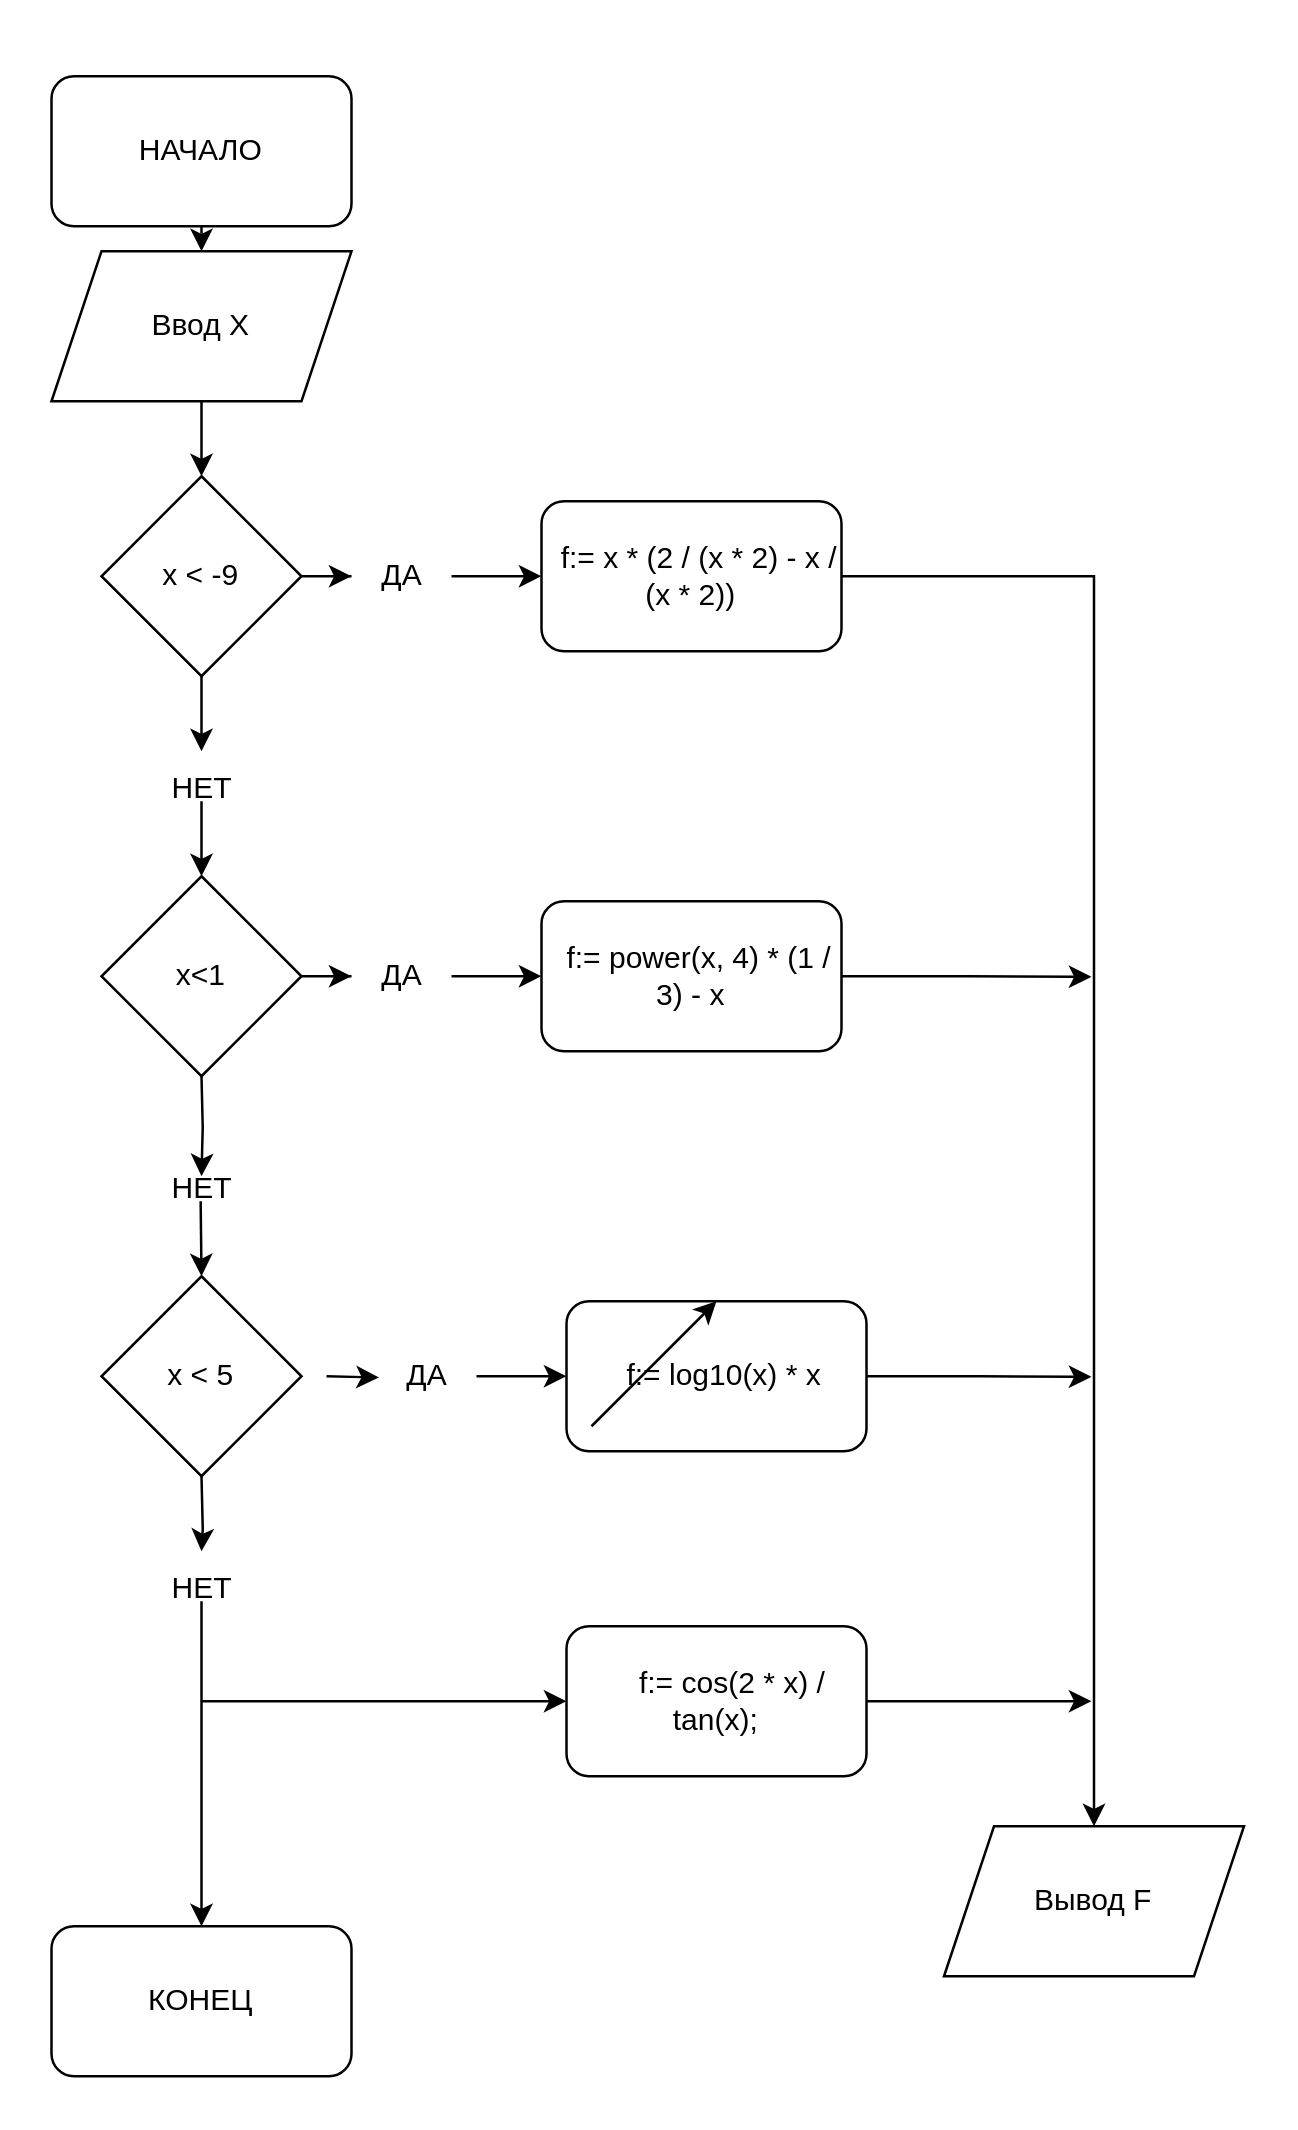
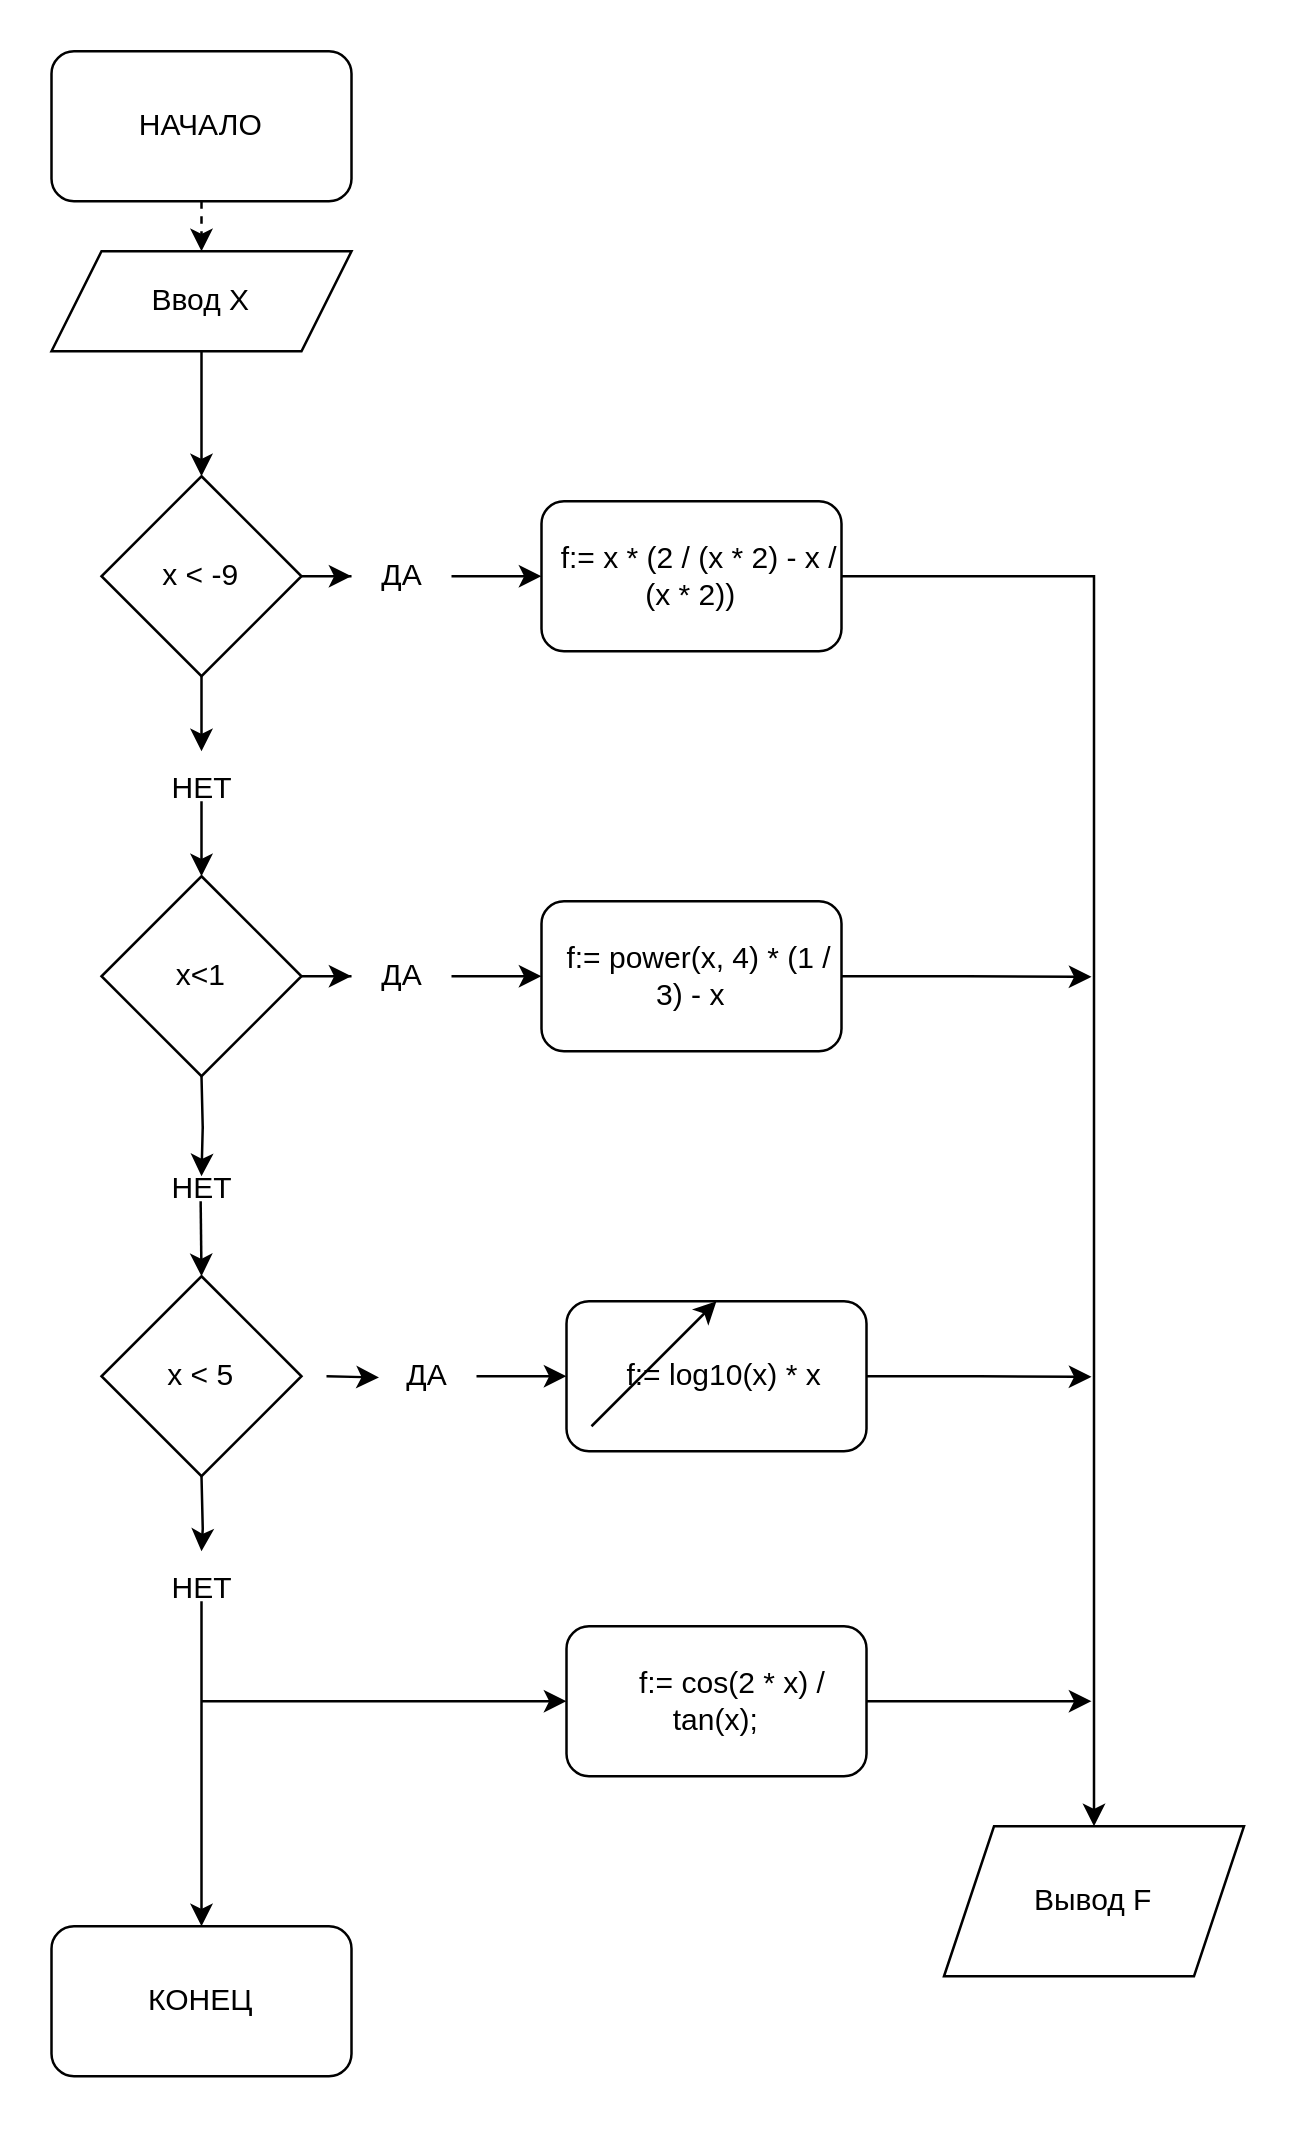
  <mxCell id="0" />
  <mxCell id="1" parent="0" />
  <mxCell id="2" style="edgeStyle=orthogonalEdgeStyle;rounded=0;orthogonalLoop=1;jettySize=auto;html=1;exitX=0.5;exitY=1;exitDx=0;exitDy=0;entryX=0.5;entryY=0;entryDx=0;entryDy=0;dashed=1;" parent="1" source="3" target="5" edge="1"><mxGeometry relative="1" as="geometry" /></mxCell>
- <mxCell id="3" value="НАЧАЛО" style="rounded=1;whiteSpace=wrap;html=1;" parent="1" vertex="1"><mxGeometry x="20" y="30" width="120" height="60" as="geometry" /></mxCell>
+ <mxCell id="3" value="НАЧАЛО" style="rounded=1;whiteSpace=wrap;html=1;" parent="1" vertex="1"><mxGeometry x="20" y="20" width="120" height="60" as="geometry" /></mxCell>
  <mxCell id="4" style="edgeStyle=orthogonalEdgeStyle;rounded=0;orthogonalLoop=1;jettySize=auto;html=1;exitX=0.5;exitY=1;exitDx=0;exitDy=0;entryX=0.5;entryY=0;entryDx=0;entryDy=0;" parent="1" source="5" target="8" edge="1"><mxGeometry relative="1" as="geometry" /></mxCell>
- <mxCell id="5" value="Ввод X" style="shape=parallelogram;perimeter=parallelogramPerimeter;whiteSpace=wrap;html=1;fixedSize=1;" parent="1" vertex="1"><mxGeometry x="20" y="100" width="120" height="60" as="geometry" /></mxCell>
+ <mxCell id="5" value="Ввод X" style="shape=parallelogram;perimeter=parallelogramPerimeter;whiteSpace=wrap;html=1;fixedSize=1;" parent="1" vertex="1"><mxGeometry x="20" y="100" width="120" height="40" as="geometry" /></mxCell>
  <mxCell id="6" style="edgeStyle=orthogonalEdgeStyle;rounded=0;orthogonalLoop=1;jettySize=auto;html=1;exitX=1;exitY=0.5;exitDx=0;exitDy=0;" parent="1" source="8" target="10" edge="1"><mxGeometry relative="1" as="geometry" /></mxCell>
  <mxCell id="7" style="edgeStyle=orthogonalEdgeStyle;rounded=0;orthogonalLoop=1;jettySize=auto;html=1;exitX=0.5;exitY=1;exitDx=0;exitDy=0;" parent="1" source="8" target="13" edge="1"><mxGeometry relative="1" as="geometry" /></mxCell>
  <mxCell id="8" value="x &amp;lt; -9" style="rhombus;whiteSpace=wrap;html=1;" parent="1" vertex="1"><mxGeometry x="40" y="190" width="80" height="80" as="geometry" /></mxCell>
  <mxCell id="9" style="edgeStyle=orthogonalEdgeStyle;rounded=0;orthogonalLoop=1;jettySize=auto;html=1;entryX=0;entryY=0.5;entryDx=0;entryDy=0;" parent="1" source="10" target="12" edge="1"><mxGeometry relative="1" as="geometry" /></mxCell>
  <mxCell id="10" value="ДА" style="text;html=1;align=center;verticalAlign=middle;resizable=0;points=[];autosize=1;strokeColor=none;fillColor=none;" parent="1" vertex="1"><mxGeometry x="140" y="215" width="40" height="30" as="geometry" /></mxCell>
  <mxCell id="11" style="edgeStyle=orthogonalEdgeStyle;rounded=0;orthogonalLoop=1;jettySize=auto;html=1;exitX=1;exitY=0.5;exitDx=0;exitDy=0;entryX=0.5;entryY=0;entryDx=0;entryDy=0;" parent="1" source="12" edge="1" target="34"><mxGeometry relative="1" as="geometry"><mxPoint x="436" y="780" as="targetPoint" /></mxGeometry></mxCell>
  <mxCell id="12" value="&amp;nbsp; f:= x * (2 / (x * 2) - x / (x * 2))" style="rounded=1;whiteSpace=wrap;html=1;" parent="1" vertex="1"><mxGeometry x="216" y="200" width="120" height="60" as="geometry" /></mxCell>
  <mxCell id="13" value="НЕТ&lt;br&gt;" style="text;html=1;align=center;verticalAlign=middle;resizable=0;points=[];autosize=1;strokeColor=none;fillColor=none;" parent="1" vertex="1"><mxGeometry x="55" y="300" width="50" height="30" as="geometry" /></mxCell>
  <mxCell id="14" style="edgeStyle=orthogonalEdgeStyle;rounded=0;orthogonalLoop=1;jettySize=auto;html=1;exitX=1;exitY=0.5;exitDx=0;exitDy=0;" parent="1" source="15" target="18" edge="1"><mxGeometry relative="1" as="geometry" /></mxCell>
  <mxCell id="15" value="x&amp;lt;1" style="rhombus;whiteSpace=wrap;html=1;" parent="1" vertex="1"><mxGeometry x="40" y="350" width="80" height="80" as="geometry" /></mxCell>
  <mxCell id="16" value="" style="endArrow=classic;html=1;rounded=0;entryX=0.5;entryY=0;entryDx=0;entryDy=0;" parent="1" target="15" edge="1"><mxGeometry width="50" height="50" relative="1" as="geometry"><mxPoint x="80" y="320" as="sourcePoint" /><mxPoint x="126" y="330" as="targetPoint" /></mxGeometry></mxCell>
  <mxCell id="17" style="edgeStyle=orthogonalEdgeStyle;rounded=0;orthogonalLoop=1;jettySize=auto;html=1;entryX=0;entryY=0.5;entryDx=0;entryDy=0;" parent="1" source="18" target="20" edge="1"><mxGeometry relative="1" as="geometry" /></mxCell>
  <mxCell id="18" value="ДА" style="text;html=1;align=center;verticalAlign=middle;resizable=0;points=[];autosize=1;strokeColor=none;fillColor=none;" parent="1" vertex="1"><mxGeometry x="140" y="375" width="40" height="30" as="geometry" /></mxCell>
  <mxCell id="19" style="edgeStyle=orthogonalEdgeStyle;rounded=0;orthogonalLoop=1;jettySize=auto;html=1;exitX=1;exitY=0.5;exitDx=0;exitDy=0;" parent="1" source="20" edge="1"><mxGeometry relative="1" as="geometry"><mxPoint x="436" y="390.235" as="targetPoint" /></mxGeometry></mxCell>
  <mxCell id="20" value="&amp;nbsp; f:= power(x, 4) * (1 / 3) - x" style="rounded=1;whiteSpace=wrap;html=1;" parent="1" vertex="1"><mxGeometry x="216" y="360" width="120" height="60" as="geometry" /></mxCell>
  <mxCell id="21" style="edgeStyle=orthogonalEdgeStyle;rounded=0;orthogonalLoop=1;jettySize=auto;html=1;exitX=0.5;exitY=1;exitDx=0;exitDy=0;" parent="1" edge="1"><mxGeometry relative="1" as="geometry"><mxPoint x="80" y="430" as="sourcePoint" /><mxPoint x="80" y="470" as="targetPoint" /></mxGeometry></mxCell>
  <mxCell id="22" value="x &amp;lt; 5" style="rhombus;whiteSpace=wrap;html=1;" parent="1" vertex="1"><mxGeometry x="40" y="510" width="80" height="80" as="geometry" /></mxCell>
  <mxCell id="23" style="edgeStyle=orthogonalEdgeStyle;rounded=0;orthogonalLoop=1;jettySize=auto;html=1;exitX=1;exitY=0.5;exitDx=0;exitDy=0;" parent="1" target="25" edge="1"><mxGeometry relative="1" as="geometry"><mxPoint x="130" y="550" as="sourcePoint" /></mxGeometry></mxCell>
  <mxCell id="24" style="edgeStyle=orthogonalEdgeStyle;rounded=0;orthogonalLoop=1;jettySize=auto;html=1;entryX=0;entryY=0.5;entryDx=0;entryDy=0;" parent="1" source="25" target="27" edge="1"><mxGeometry relative="1" as="geometry" /></mxCell>
  <mxCell id="25" value="ДА" style="text;html=1;align=center;verticalAlign=middle;resizable=0;points=[];autosize=1;strokeColor=none;fillColor=none;" parent="1" vertex="1"><mxGeometry x="150" y="535" width="40" height="30" as="geometry" /></mxCell>
  <mxCell id="26" style="edgeStyle=orthogonalEdgeStyle;rounded=0;orthogonalLoop=1;jettySize=auto;html=1;exitX=1;exitY=0.5;exitDx=0;exitDy=0;" parent="1" source="27" edge="1"><mxGeometry relative="1" as="geometry"><mxPoint x="436" y="550.235" as="targetPoint" /></mxGeometry></mxCell>
  <mxCell id="27" value="&amp;nbsp; f:= log10(x) * x" style="rounded=1;whiteSpace=wrap;html=1;" parent="1" vertex="1"><mxGeometry x="226" y="520" width="120" height="60" as="geometry" /></mxCell>
  <mxCell id="28" style="edgeStyle=orthogonalEdgeStyle;rounded=0;orthogonalLoop=1;jettySize=auto;html=1;exitX=0.5;exitY=1;exitDx=0;exitDy=0;" parent="1" target="29" edge="1"><mxGeometry relative="1" as="geometry"><mxPoint x="80" y="590" as="sourcePoint" /></mxGeometry></mxCell>
  <mxCell id="29" value="НЕТ&lt;br&gt;" style="text;html=1;align=center;verticalAlign=middle;resizable=0;points=[];autosize=1;strokeColor=none;fillColor=none;" parent="1" vertex="1"><mxGeometry x="55" y="620" width="50" height="30" as="geometry" /></mxCell>
  <mxCell id="30" value="" style="endArrow=classic;html=1;rounded=0;entryX=0.5;entryY=0;entryDx=0;entryDy=0;" parent="1" target="33" edge="1"><mxGeometry width="50" height="50" relative="1" as="geometry"><mxPoint x="80" y="640" as="sourcePoint" /><mxPoint x="80" y="710" as="targetPoint" /></mxGeometry></mxCell>
  <mxCell id="31" style="edgeStyle=orthogonalEdgeStyle;rounded=0;orthogonalLoop=1;jettySize=auto;html=1;exitX=1;exitY=0.5;exitDx=0;exitDy=0;" parent="1" source="32" edge="1"><mxGeometry relative="1" as="geometry"><mxPoint x="436" y="680" as="targetPoint" /></mxGeometry></mxCell>
  <mxCell id="32" value="&amp;nbsp; &amp;nbsp; f:= cos(2 * x) / tan(x);" style="rounded=1;whiteSpace=wrap;html=1;" parent="1" vertex="1"><mxGeometry x="226" y="650" width="120" height="60" as="geometry" /></mxCell>
  <mxCell id="33" value="КОНЕЦ" style="rounded=1;whiteSpace=wrap;html=1;" parent="1" vertex="1"><mxGeometry x="20" y="770" width="120" height="60" as="geometry" /></mxCell>
  <mxCell id="34" value="Вывод F" style="shape=parallelogram;perimeter=parallelogramPerimeter;whiteSpace=wrap;html=1;fixedSize=1;" parent="1" vertex="1"><mxGeometry x="377" y="730" width="120" height="60" as="geometry" /></mxCell>
  <mxCell id="35" value="" style="endArrow=classic;html=1;rounded=0;entryX=0;entryY=0.5;entryDx=0;entryDy=0;" edge="1" parent="1" target="32"><mxGeometry width="50" height="50" relative="1" as="geometry"><mxPoint x="80" y="680" as="sourcePoint" /><mxPoint x="180" y="679.5" as="targetPoint" /></mxGeometry></mxCell>
  <mxCell id="36" value="НЕТ" style="text;html=1;align=center;verticalAlign=middle;resizable=0;points=[];autosize=1;strokeColor=none;fillColor=none;" vertex="1" parent="1"><mxGeometry x="55" y="460" width="50" height="30" as="geometry" /></mxCell>
  <mxCell id="37" value="" style="endArrow=classic;html=1;rounded=0;" edge="1" parent="1"><mxGeometry width="50" height="50" relative="1" as="geometry"><mxPoint x="236" y="570" as="sourcePoint" /><mxPoint x="286" y="520" as="targetPoint" /></mxGeometry></mxCell>
  <mxCell id="38" value="" style="endArrow=classic;html=1;rounded=0;entryX=0.5;entryY=0;entryDx=0;entryDy=0;" edge="1" parent="1" target="22"><mxGeometry width="50" height="50" relative="1" as="geometry"><mxPoint x="79.66" y="480" as="sourcePoint" /><mxPoint x="79.66" y="530" as="targetPoint" /></mxGeometry></mxCell>
